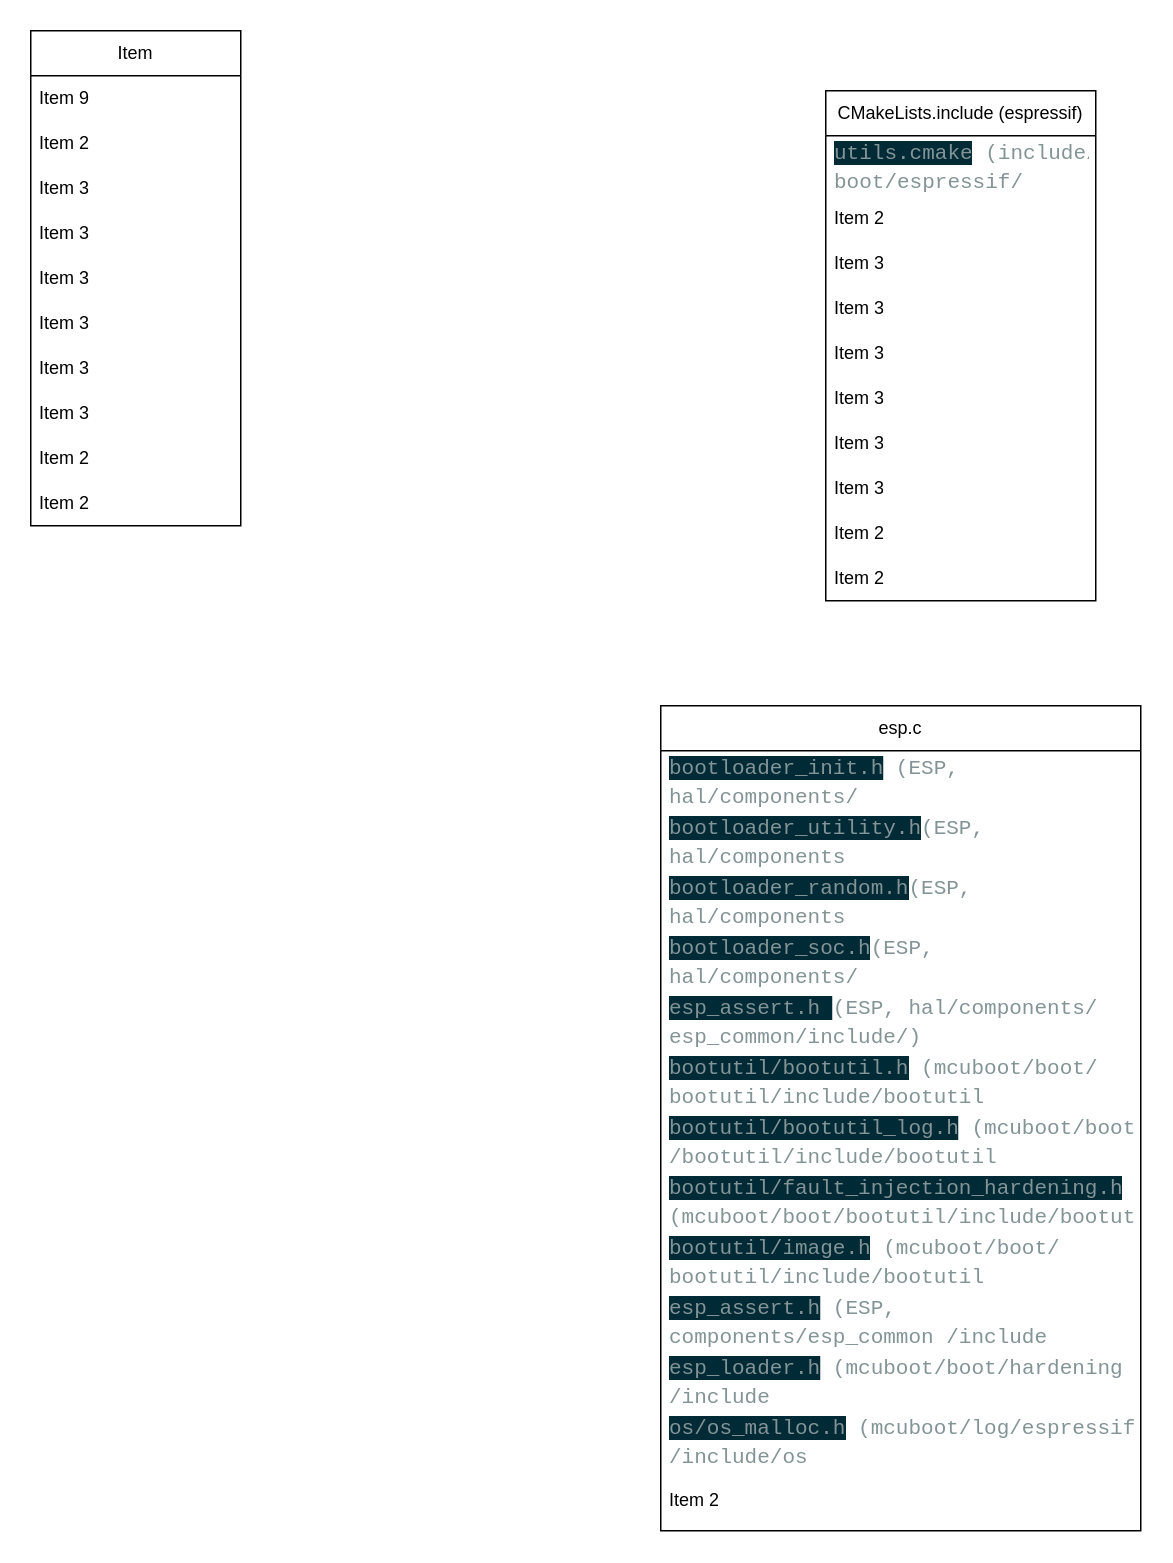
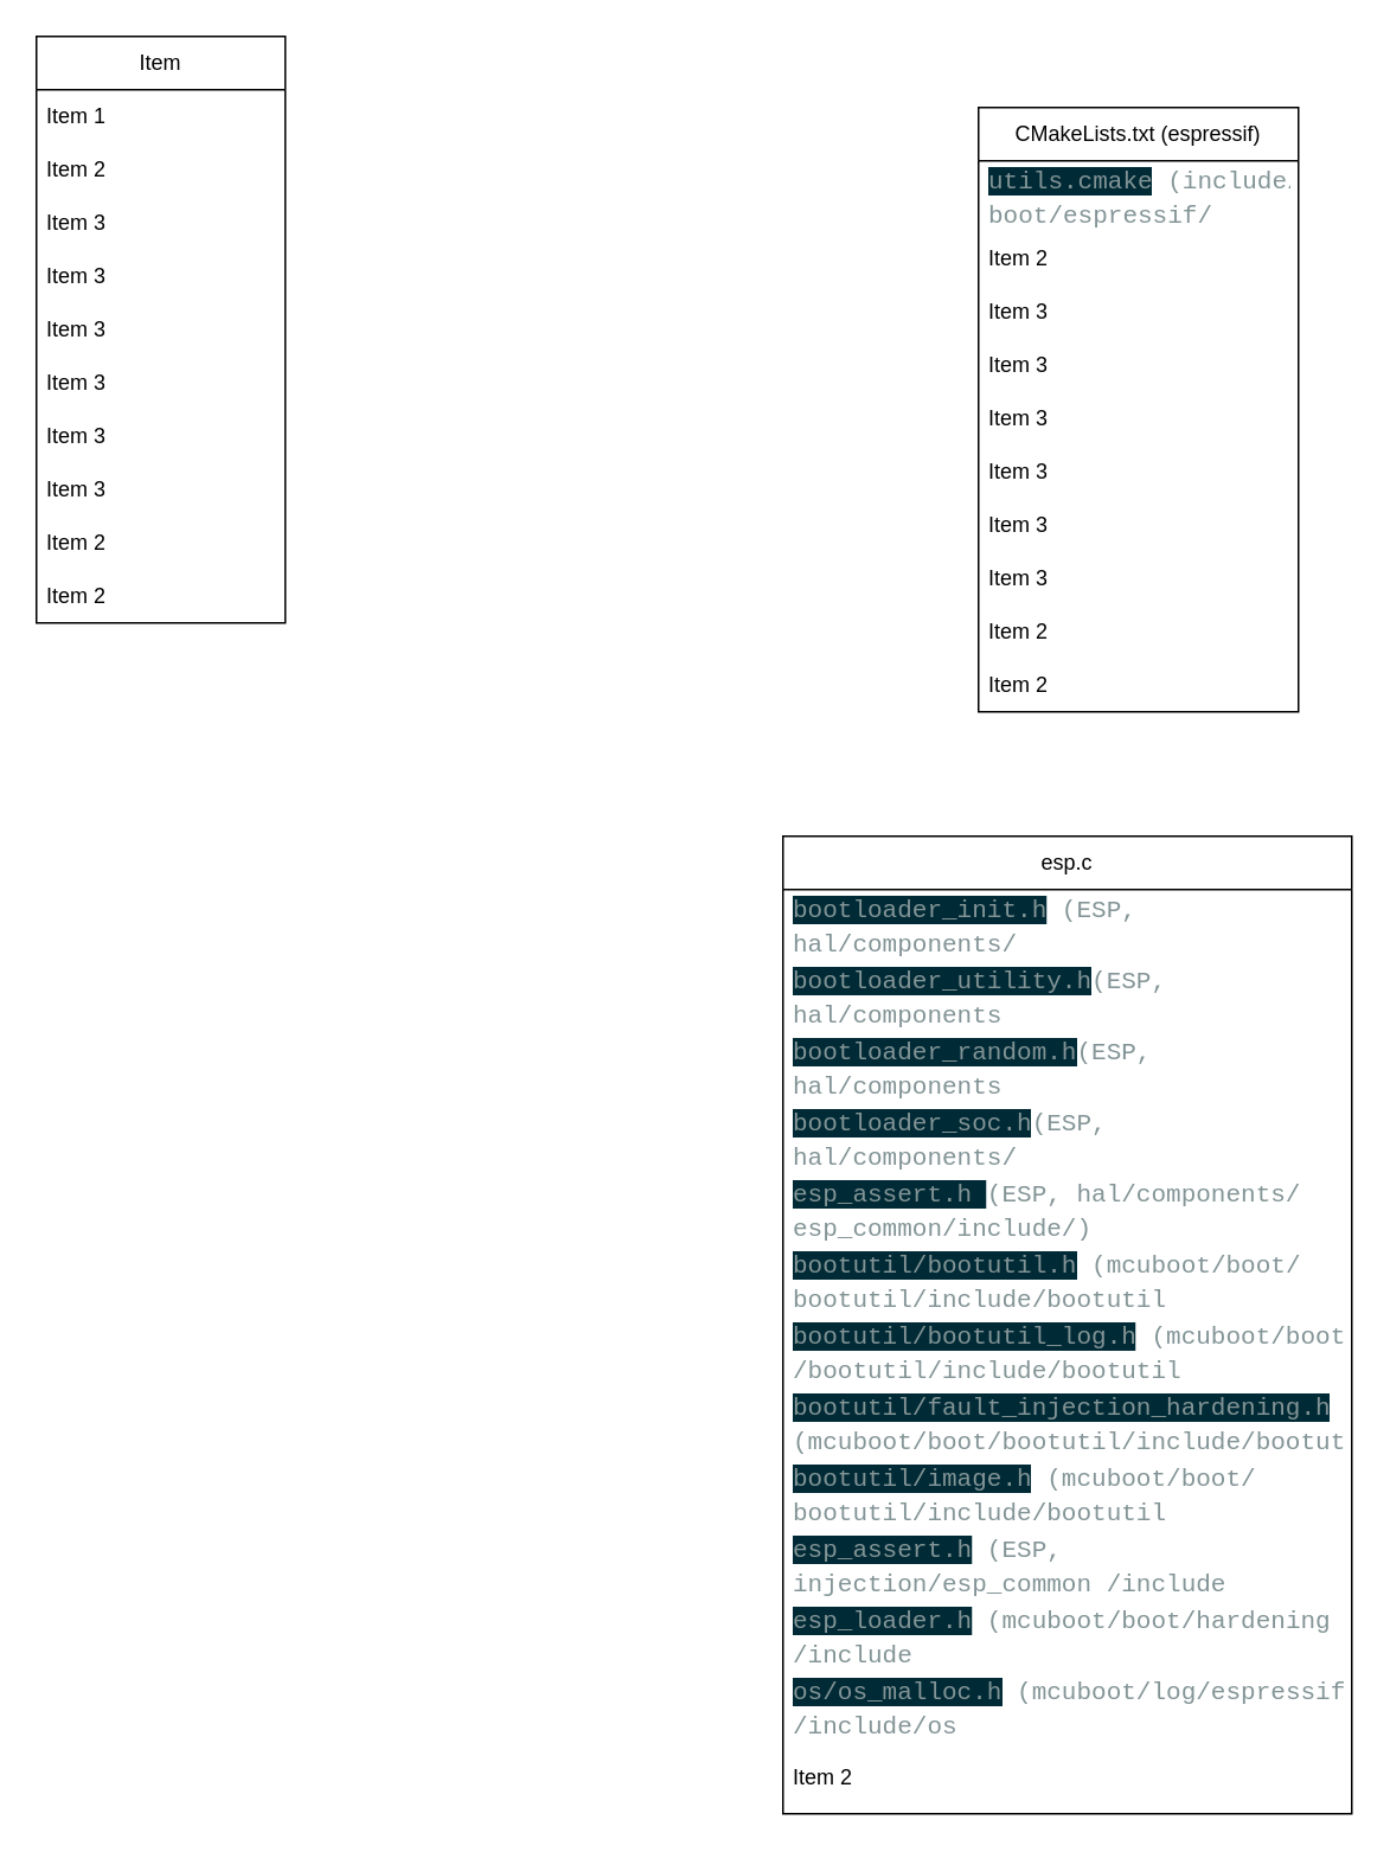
  <mxCell id="0" />
  <mxCell id="1" parent="0" />
  <mxCell id="2" value="esp.c" style="swimlane;fontStyle=0;childLayout=stackLayout;horizontal=1;startSize=30;horizontalStack=0;resizeParent=1;resizeParentMax=0;resizeLast=0;collapsible=1;marginBottom=0;whiteSpace=wrap;html=1;" vertex="1" parent="1"><mxGeometry x="440" y="470" width="320" height="550" as="geometry" /></mxCell>
  <mxCell id="3" value="&lt;div style=&quot;color: rgb(131, 148, 150); font-family: Consolas, &amp;quot;Courier New&amp;quot;, monospace; font-size: 14px; line-height: 19px;&quot;&gt;&lt;span style=&quot;background-color: rgb(0, 43, 54);&quot;&gt;bootloader_init.h&lt;/span&gt;&lt;span style=&quot;background-color: rgb(255, 255, 255);&quot;&gt;&amp;nbsp;(ESP, hal/components/ bootloader_support/private_include/)&lt;/span&gt;&lt;/div&gt;" style="text;strokeColor=none;fillColor=none;align=left;verticalAlign=middle;spacingLeft=4;spacingRight=4;overflow=hidden;points=[[0,0.5],[1,0.5]];portConstraint=eastwest;rotatable=0;whiteSpace=wrap;html=1;" vertex="1" parent="2"><mxGeometry y="30" width="320" height="40" as="geometry" /></mxCell>
  <mxCell id="4" value="&lt;div style=&quot;color: rgb(131, 148, 150); font-family: Consolas, &amp;quot;Courier New&amp;quot;, monospace; font-size: 14px; line-height: 19px;&quot;&gt;&lt;span style=&quot;background-color: rgb(0, 43, 54);&quot;&gt;bootloader_utility.h&lt;/span&gt;&lt;span style=&quot;background-color: rgb(255, 255, 255);&quot;&gt;(ESP, hal/components /bootloader_support/private_include/&lt;/span&gt;&lt;/div&gt;" style="text;strokeColor=none;fillColor=none;align=left;verticalAlign=middle;spacingLeft=4;spacingRight=4;overflow=hidden;points=[[0,0.5],[1,0.5]];portConstraint=eastwest;rotatable=0;whiteSpace=wrap;html=1;" vertex="1" parent="2"><mxGeometry y="70" width="320" height="40" as="geometry" /></mxCell>
  <mxCell id="5" value="&lt;div style=&quot;color: rgb(131, 148, 150); font-family: Consolas, &amp;quot;Courier New&amp;quot;, monospace; font-size: 14px; line-height: 19px;&quot;&gt;&lt;span style=&quot;background-color: rgb(0, 43, 54);&quot;&gt;bootloader_random.h&lt;/span&gt;&lt;span style=&quot;background-color: rgb(255, 255, 255);&quot;&gt;(ESP, hal/components /bootloader_support/include/&lt;/span&gt;&lt;/div&gt;" style="text;strokeColor=none;fillColor=none;align=left;verticalAlign=middle;spacingLeft=4;spacingRight=4;overflow=hidden;points=[[0,0.5],[1,0.5]];portConstraint=eastwest;rotatable=0;whiteSpace=wrap;html=1;" vertex="1" parent="2"><mxGeometry y="110" width="320" height="40" as="geometry" /></mxCell>
  <mxCell id="6" value="&lt;div style=&quot;color: rgb(131, 148, 150); font-family: Consolas, &amp;quot;Courier New&amp;quot;, monospace; font-size: 14px; line-height: 19px;&quot;&gt;&lt;span style=&quot;background-color: rgb(0, 43, 54);&quot;&gt;bootloader_soc.h&lt;/span&gt;&lt;span style=&quot;background-color: rgb(255, 255, 255);&quot;&gt;(ESP, hal/components/ bootloader_support/private_include/&lt;/span&gt;&lt;/div&gt;" style="text;strokeColor=none;fillColor=none;align=left;verticalAlign=middle;spacingLeft=4;spacingRight=4;overflow=hidden;points=[[0,0.5],[1,0.5]];portConstraint=eastwest;rotatable=0;whiteSpace=wrap;html=1;" vertex="1" parent="2"><mxGeometry y="150" width="320" height="40" as="geometry" /></mxCell>
  <mxCell id="7" value="&lt;div style=&quot;color: rgb(131, 148, 150); font-family: Consolas, &amp;quot;Courier New&amp;quot;, monospace; font-size: 14px; line-height: 19px;&quot;&gt;&lt;span style=&quot;background-color: rgb(0, 43, 54);&quot;&gt;esp_assert.h &lt;/span&gt;&lt;span style=&quot;background-color: rgb(255, 255, 255);&quot;&gt;(ESP, hal/components/ esp_common/include/)&lt;/span&gt;&lt;/div&gt;" style="text;strokeColor=none;fillColor=none;align=left;verticalAlign=middle;spacingLeft=4;spacingRight=4;overflow=hidden;points=[[0,0.5],[1,0.5]];portConstraint=eastwest;rotatable=0;whiteSpace=wrap;html=1;" vertex="1" parent="2"><mxGeometry y="190" width="320" height="40" as="geometry" /></mxCell>
  <mxCell id="8" value="&lt;div style=&quot;color: rgb(131, 148, 150); font-family: Consolas, &amp;quot;Courier New&amp;quot;, monospace; font-size: 14px; line-height: 19px;&quot;&gt;&lt;span style=&quot;background-color: rgb(0, 43, 54);&quot;&gt;bootutil/bootutil.h&lt;/span&gt;&lt;span style=&quot;background-color: rgb(255, 255, 255);&quot;&gt;&amp;nbsp;(mcuboot/boot/ bootutil/include/bootutil&lt;/span&gt;&lt;/div&gt;" style="text;strokeColor=none;fillColor=none;align=left;verticalAlign=middle;spacingLeft=4;spacingRight=4;overflow=hidden;points=[[0,0.5],[1,0.5]];portConstraint=eastwest;rotatable=0;whiteSpace=wrap;html=1;" vertex="1" parent="2"><mxGeometry y="230" width="320" height="40" as="geometry" /></mxCell>
  <mxCell id="9" value="&lt;div style=&quot;color: rgb(131, 148, 150); font-family: Consolas, &amp;quot;Courier New&amp;quot;, monospace; font-size: 14px; line-height: 19px;&quot;&gt;&lt;span style=&quot;background-color: rgb(0, 43, 54);&quot;&gt;bootutil/bootutil_log.h&lt;/span&gt;&lt;span style=&quot;background-color: rgb(255, 255, 255);&quot;&gt;&amp;nbsp;(mcuboot/boot /bootutil/include/bootutil&lt;/span&gt;&lt;/div&gt;" style="text;strokeColor=none;fillColor=none;align=left;verticalAlign=middle;spacingLeft=4;spacingRight=4;overflow=hidden;points=[[0,0.5],[1,0.5]];portConstraint=eastwest;rotatable=0;whiteSpace=wrap;html=1;" vertex="1" parent="2"><mxGeometry y="270" width="320" height="40" as="geometry" /></mxCell>
  <mxCell id="10" value="&lt;div style=&quot;color: rgb(131, 148, 150); font-family: Consolas, &amp;quot;Courier New&amp;quot;, monospace; font-size: 14px; line-height: 19px;&quot;&gt;&lt;span style=&quot;background-color: rgb(0, 43, 54);&quot;&gt;bootutil/fault_injection_hardening.h&lt;/span&gt;&lt;span style=&quot;background-color: rgb(255, 255, 255);&quot;&gt;&amp;nbsp;&lt;/span&gt;&lt;/div&gt;&lt;div style=&quot;color: rgb(131, 148, 150); font-family: Consolas, &amp;quot;Courier New&amp;quot;, monospace; font-size: 14px; line-height: 19px;&quot;&gt;&lt;span style=&quot;background-color: rgb(255, 255, 255);&quot;&gt;(mcuboot/boot/bootutil/include/bootutil&lt;/span&gt;&lt;/div&gt;" style="text;strokeColor=none;fillColor=none;align=left;verticalAlign=middle;spacingLeft=4;spacingRight=4;overflow=hidden;points=[[0,0.5],[1,0.5]];portConstraint=eastwest;rotatable=0;whiteSpace=wrap;html=1;" vertex="1" parent="2"><mxGeometry y="310" width="320" height="40" as="geometry" /></mxCell>
  <mxCell id="11" value="&lt;div style=&quot;color: rgb(131, 148, 150); font-family: Consolas, &amp;quot;Courier New&amp;quot;, monospace; font-size: 14px; line-height: 19px;&quot;&gt;&lt;span style=&quot;background-color: rgb(0, 43, 54);&quot;&gt;bootutil/image.h&lt;/span&gt;&lt;span style=&quot;background-color: rgb(255, 255, 255);&quot;&gt;&amp;nbsp;(mcuboot/boot/ bootutil/include/bootutil&lt;/span&gt;&lt;/div&gt;" style="text;strokeColor=none;fillColor=none;align=left;verticalAlign=middle;spacingLeft=4;spacingRight=4;overflow=hidden;points=[[0,0.5],[1,0.5]];portConstraint=eastwest;rotatable=0;whiteSpace=wrap;html=1;" vertex="1" parent="2"><mxGeometry y="350" width="320" height="40" as="geometry" /></mxCell>
- <mxCell id="12" value="&lt;div style=&quot;color: rgb(131, 148, 150); font-family: Consolas, &amp;quot;Courier New&amp;quot;, monospace; font-size: 14px; line-height: 19px;&quot;&gt;&lt;span style=&quot;background-color: rgb(0, 43, 54);&quot;&gt;esp_assert.h&lt;/span&gt;&lt;span style=&quot;background-color: rgb(255, 255, 255);&quot;&gt;&amp;nbsp;(ESP, components/esp_common /include&lt;/span&gt;&lt;/div&gt;" style="text;strokeColor=none;fillColor=none;align=left;verticalAlign=middle;spacingLeft=4;spacingRight=4;overflow=hidden;points=[[0,0.5],[1,0.5]];portConstraint=eastwest;rotatable=0;whiteSpace=wrap;html=1;" vertex="1" parent="2"><mxGeometry y="390" width="320" height="40" as="geometry" /></mxCell>
+ <mxCell id="12" value="&lt;div style=&quot;color: rgb(131, 148, 150); font-family: Consolas, &amp;quot;Courier New&amp;quot;, monospace; font-size: 14px; line-height: 19px;&quot;&gt;&lt;span style=&quot;background-color: rgb(0, 43, 54);&quot;&gt;esp_assert.h&lt;/span&gt;&lt;span style=&quot;background-color: rgb(255, 255, 255);&quot;&gt;&amp;nbsp;(ESP, injection/esp_common /include&lt;/span&gt;&lt;/div&gt;" style="text;strokeColor=none;fillColor=none;align=left;verticalAlign=middle;spacingLeft=4;spacingRight=4;overflow=hidden;points=[[0,0.5],[1,0.5]];portConstraint=eastwest;rotatable=0;whiteSpace=wrap;html=1;" vertex="1" parent="2"><mxGeometry y="390" width="320" height="40" as="geometry" /></mxCell>
  <mxCell id="13" value="&lt;div style=&quot;color: rgb(131, 148, 150); font-family: Consolas, &amp;quot;Courier New&amp;quot;, monospace; font-size: 14px; line-height: 19px;&quot;&gt;&lt;span style=&quot;background-color: rgb(0, 43, 54);&quot;&gt;esp_loader.h&lt;/span&gt;&lt;span style=&quot;background-color: rgb(255, 255, 255);&quot;&gt;&amp;nbsp;(mcuboot/boot/hardening /include&amp;nbsp;&lt;/span&gt;&lt;/div&gt;" style="text;strokeColor=none;fillColor=none;align=left;verticalAlign=middle;spacingLeft=4;spacingRight=4;overflow=hidden;points=[[0,0.5],[1,0.5]];portConstraint=eastwest;rotatable=0;whiteSpace=wrap;html=1;" vertex="1" parent="2"><mxGeometry y="430" width="320" height="40" as="geometry" /></mxCell>
  <mxCell id="14" value="&lt;div style=&quot;color: rgb(131, 148, 150); font-family: Consolas, &amp;quot;Courier New&amp;quot;, monospace; font-size: 14px; line-height: 19px;&quot;&gt;&lt;span style=&quot;background-color: rgb(0, 43, 54);&quot;&gt;os/os_malloc.h&lt;/span&gt;&lt;span style=&quot;background-color: rgb(255, 255, 255);&quot;&gt;&amp;nbsp;(mcuboot/log/espressif /include/os&lt;/span&gt;&lt;/div&gt;" style="text;strokeColor=none;fillColor=none;align=left;verticalAlign=middle;spacingLeft=4;spacingRight=4;overflow=hidden;points=[[0,0.5],[1,0.5]];portConstraint=eastwest;rotatable=0;whiteSpace=wrap;html=1;" vertex="1" parent="2"><mxGeometry y="470" width="320" height="40" as="geometry" /></mxCell>
  <mxCell id="15" value="Item 2" style="text;strokeColor=none;fillColor=none;align=left;verticalAlign=middle;spacingLeft=4;spacingRight=4;overflow=hidden;points=[[0,0.5],[1,0.5]];portConstraint=eastwest;rotatable=0;whiteSpace=wrap;html=1;" vertex="1" parent="2"><mxGeometry y="510" width="320" height="40" as="geometry" /></mxCell>
  <mxCell id="16" value="Item" style="swimlane;fontStyle=0;childLayout=stackLayout;horizontal=1;startSize=30;horizontalStack=0;resizeParent=1;resizeParentMax=0;resizeLast=0;collapsible=1;marginBottom=0;whiteSpace=wrap;html=1;" vertex="1" parent="1"><mxGeometry x="20" y="20" width="140" height="330" as="geometry" /></mxCell>
- <mxCell id="17" value="Item 9" style="text;strokeColor=none;fillColor=none;align=left;verticalAlign=middle;spacingLeft=4;spacingRight=4;overflow=hidden;points=[[0,0.5],[1,0.5]];portConstraint=eastwest;rotatable=0;whiteSpace=wrap;html=1;" vertex="1" parent="16"><mxGeometry y="30" width="140" height="30" as="geometry" /></mxCell>
+ <mxCell id="17" value="Item 1" style="text;strokeColor=none;fillColor=none;align=left;verticalAlign=middle;spacingLeft=4;spacingRight=4;overflow=hidden;points=[[0,0.5],[1,0.5]];portConstraint=eastwest;rotatable=0;whiteSpace=wrap;html=1;" vertex="1" parent="16"><mxGeometry y="30" width="140" height="30" as="geometry" /></mxCell>
  <mxCell id="18" value="Item 2" style="text;strokeColor=none;fillColor=none;align=left;verticalAlign=middle;spacingLeft=4;spacingRight=4;overflow=hidden;points=[[0,0.5],[1,0.5]];portConstraint=eastwest;rotatable=0;whiteSpace=wrap;html=1;" vertex="1" parent="16"><mxGeometry y="60" width="140" height="30" as="geometry" /></mxCell>
  <mxCell id="19" value="Item 3" style="text;strokeColor=none;fillColor=none;align=left;verticalAlign=middle;spacingLeft=4;spacingRight=4;overflow=hidden;points=[[0,0.5],[1,0.5]];portConstraint=eastwest;rotatable=0;whiteSpace=wrap;html=1;" vertex="1" parent="16"><mxGeometry y="90" width="140" height="30" as="geometry" /></mxCell>
  <mxCell id="20" value="Item 3" style="text;strokeColor=none;fillColor=none;align=left;verticalAlign=middle;spacingLeft=4;spacingRight=4;overflow=hidden;points=[[0,0.5],[1,0.5]];portConstraint=eastwest;rotatable=0;whiteSpace=wrap;html=1;" vertex="1" parent="16"><mxGeometry y="120" width="140" height="30" as="geometry" /></mxCell>
  <mxCell id="21" value="Item 3" style="text;strokeColor=none;fillColor=none;align=left;verticalAlign=middle;spacingLeft=4;spacingRight=4;overflow=hidden;points=[[0,0.5],[1,0.5]];portConstraint=eastwest;rotatable=0;whiteSpace=wrap;html=1;" vertex="1" parent="16"><mxGeometry y="150" width="140" height="30" as="geometry" /></mxCell>
  <mxCell id="22" value="Item 3" style="text;strokeColor=none;fillColor=none;align=left;verticalAlign=middle;spacingLeft=4;spacingRight=4;overflow=hidden;points=[[0,0.5],[1,0.5]];portConstraint=eastwest;rotatable=0;whiteSpace=wrap;html=1;" vertex="1" parent="16"><mxGeometry y="180" width="140" height="30" as="geometry" /></mxCell>
  <mxCell id="23" value="Item 3" style="text;strokeColor=none;fillColor=none;align=left;verticalAlign=middle;spacingLeft=4;spacingRight=4;overflow=hidden;points=[[0,0.5],[1,0.5]];portConstraint=eastwest;rotatable=0;whiteSpace=wrap;html=1;" vertex="1" parent="16"><mxGeometry y="210" width="140" height="30" as="geometry" /></mxCell>
  <mxCell id="24" value="Item 3" style="text;strokeColor=none;fillColor=none;align=left;verticalAlign=middle;spacingLeft=4;spacingRight=4;overflow=hidden;points=[[0,0.5],[1,0.5]];portConstraint=eastwest;rotatable=0;whiteSpace=wrap;html=1;" vertex="1" parent="16"><mxGeometry y="240" width="140" height="30" as="geometry" /></mxCell>
  <mxCell id="25" value="Item 2" style="text;strokeColor=none;fillColor=none;align=left;verticalAlign=middle;spacingLeft=4;spacingRight=4;overflow=hidden;points=[[0,0.5],[1,0.5]];portConstraint=eastwest;rotatable=0;whiteSpace=wrap;html=1;" vertex="1" parent="16"><mxGeometry y="270" width="140" height="30" as="geometry" /></mxCell>
  <mxCell id="26" value="Item 2" style="text;strokeColor=none;fillColor=none;align=left;verticalAlign=middle;spacingLeft=4;spacingRight=4;overflow=hidden;points=[[0,0.5],[1,0.5]];portConstraint=eastwest;rotatable=0;whiteSpace=wrap;html=1;" vertex="1" parent="16"><mxGeometry y="300" width="140" height="30" as="geometry" /></mxCell>
- <mxCell id="27" value="CMakeLists.include (espressif)" style="swimlane;fontStyle=0;childLayout=stackLayout;horizontal=1;startSize=30;horizontalStack=0;resizeParent=1;resizeParentMax=0;resizeLast=0;collapsible=1;marginBottom=0;whiteSpace=wrap;html=1;" vertex="1" parent="1"><mxGeometry x="550" y="60" width="180" height="340" as="geometry" /></mxCell>
+ <mxCell id="27" value="CMakeLists.txt (espressif)" style="swimlane;fontStyle=0;childLayout=stackLayout;horizontal=1;startSize=30;horizontalStack=0;resizeParent=1;resizeParentMax=0;resizeLast=0;collapsible=1;marginBottom=0;whiteSpace=wrap;html=1;" vertex="1" parent="1"><mxGeometry x="550" y="60" width="180" height="340" as="geometry" /></mxCell>
  <mxCell id="28" value="&lt;div style=&quot;color: rgb(131, 148, 150); font-family: Consolas, &amp;quot;Courier New&amp;quot;, monospace; font-size: 14px; line-height: 19px;&quot;&gt;&lt;span style=&quot;background-color: rgb(0, 43, 54);&quot;&gt;utils.cmake&lt;/span&gt;&lt;span style=&quot;background-color: rgb(255, 255, 255);&quot;&gt;&amp;nbsp;(include/ boot/espressif/&lt;/span&gt;&lt;/div&gt;" style="text;strokeColor=none;fillColor=none;align=left;verticalAlign=middle;spacingLeft=4;spacingRight=4;overflow=hidden;points=[[0,0.5],[1,0.5]];portConstraint=eastwest;rotatable=0;whiteSpace=wrap;html=1;" vertex="1" parent="27"><mxGeometry y="30" width="180" height="40" as="geometry" /></mxCell>
  <mxCell id="29" value="Item 2" style="text;strokeColor=none;fillColor=none;align=left;verticalAlign=middle;spacingLeft=4;spacingRight=4;overflow=hidden;points=[[0,0.5],[1,0.5]];portConstraint=eastwest;rotatable=0;whiteSpace=wrap;html=1;" vertex="1" parent="27"><mxGeometry y="70" width="180" height="30" as="geometry" /></mxCell>
  <mxCell id="30" value="Item 3" style="text;strokeColor=none;fillColor=none;align=left;verticalAlign=middle;spacingLeft=4;spacingRight=4;overflow=hidden;points=[[0,0.5],[1,0.5]];portConstraint=eastwest;rotatable=0;whiteSpace=wrap;html=1;" vertex="1" parent="27"><mxGeometry y="100" width="180" height="30" as="geometry" /></mxCell>
  <mxCell id="31" value="Item 3" style="text;strokeColor=none;fillColor=none;align=left;verticalAlign=middle;spacingLeft=4;spacingRight=4;overflow=hidden;points=[[0,0.5],[1,0.5]];portConstraint=eastwest;rotatable=0;whiteSpace=wrap;html=1;" vertex="1" parent="27"><mxGeometry y="130" width="180" height="30" as="geometry" /></mxCell>
  <mxCell id="32" value="Item 3" style="text;strokeColor=none;fillColor=none;align=left;verticalAlign=middle;spacingLeft=4;spacingRight=4;overflow=hidden;points=[[0,0.5],[1,0.5]];portConstraint=eastwest;rotatable=0;whiteSpace=wrap;html=1;" vertex="1" parent="27"><mxGeometry y="160" width="180" height="30" as="geometry" /></mxCell>
  <mxCell id="33" value="Item 3" style="text;strokeColor=none;fillColor=none;align=left;verticalAlign=middle;spacingLeft=4;spacingRight=4;overflow=hidden;points=[[0,0.5],[1,0.5]];portConstraint=eastwest;rotatable=0;whiteSpace=wrap;html=1;" vertex="1" parent="27"><mxGeometry y="190" width="180" height="30" as="geometry" /></mxCell>
  <mxCell id="34" value="Item 3" style="text;strokeColor=none;fillColor=none;align=left;verticalAlign=middle;spacingLeft=4;spacingRight=4;overflow=hidden;points=[[0,0.5],[1,0.5]];portConstraint=eastwest;rotatable=0;whiteSpace=wrap;html=1;" vertex="1" parent="27"><mxGeometry y="220" width="180" height="30" as="geometry" /></mxCell>
  <mxCell id="35" value="Item 3" style="text;strokeColor=none;fillColor=none;align=left;verticalAlign=middle;spacingLeft=4;spacingRight=4;overflow=hidden;points=[[0,0.5],[1,0.5]];portConstraint=eastwest;rotatable=0;whiteSpace=wrap;html=1;" vertex="1" parent="27"><mxGeometry y="250" width="180" height="30" as="geometry" /></mxCell>
  <mxCell id="36" value="Item 2" style="text;strokeColor=none;fillColor=none;align=left;verticalAlign=middle;spacingLeft=4;spacingRight=4;overflow=hidden;points=[[0,0.5],[1,0.5]];portConstraint=eastwest;rotatable=0;whiteSpace=wrap;html=1;" vertex="1" parent="27"><mxGeometry y="280" width="180" height="30" as="geometry" /></mxCell>
  <mxCell id="37" value="Item 2" style="text;strokeColor=none;fillColor=none;align=left;verticalAlign=middle;spacingLeft=4;spacingRight=4;overflow=hidden;points=[[0,0.5],[1,0.5]];portConstraint=eastwest;rotatable=0;whiteSpace=wrap;html=1;" vertex="1" parent="27"><mxGeometry y="310" width="180" height="30" as="geometry" /></mxCell>
